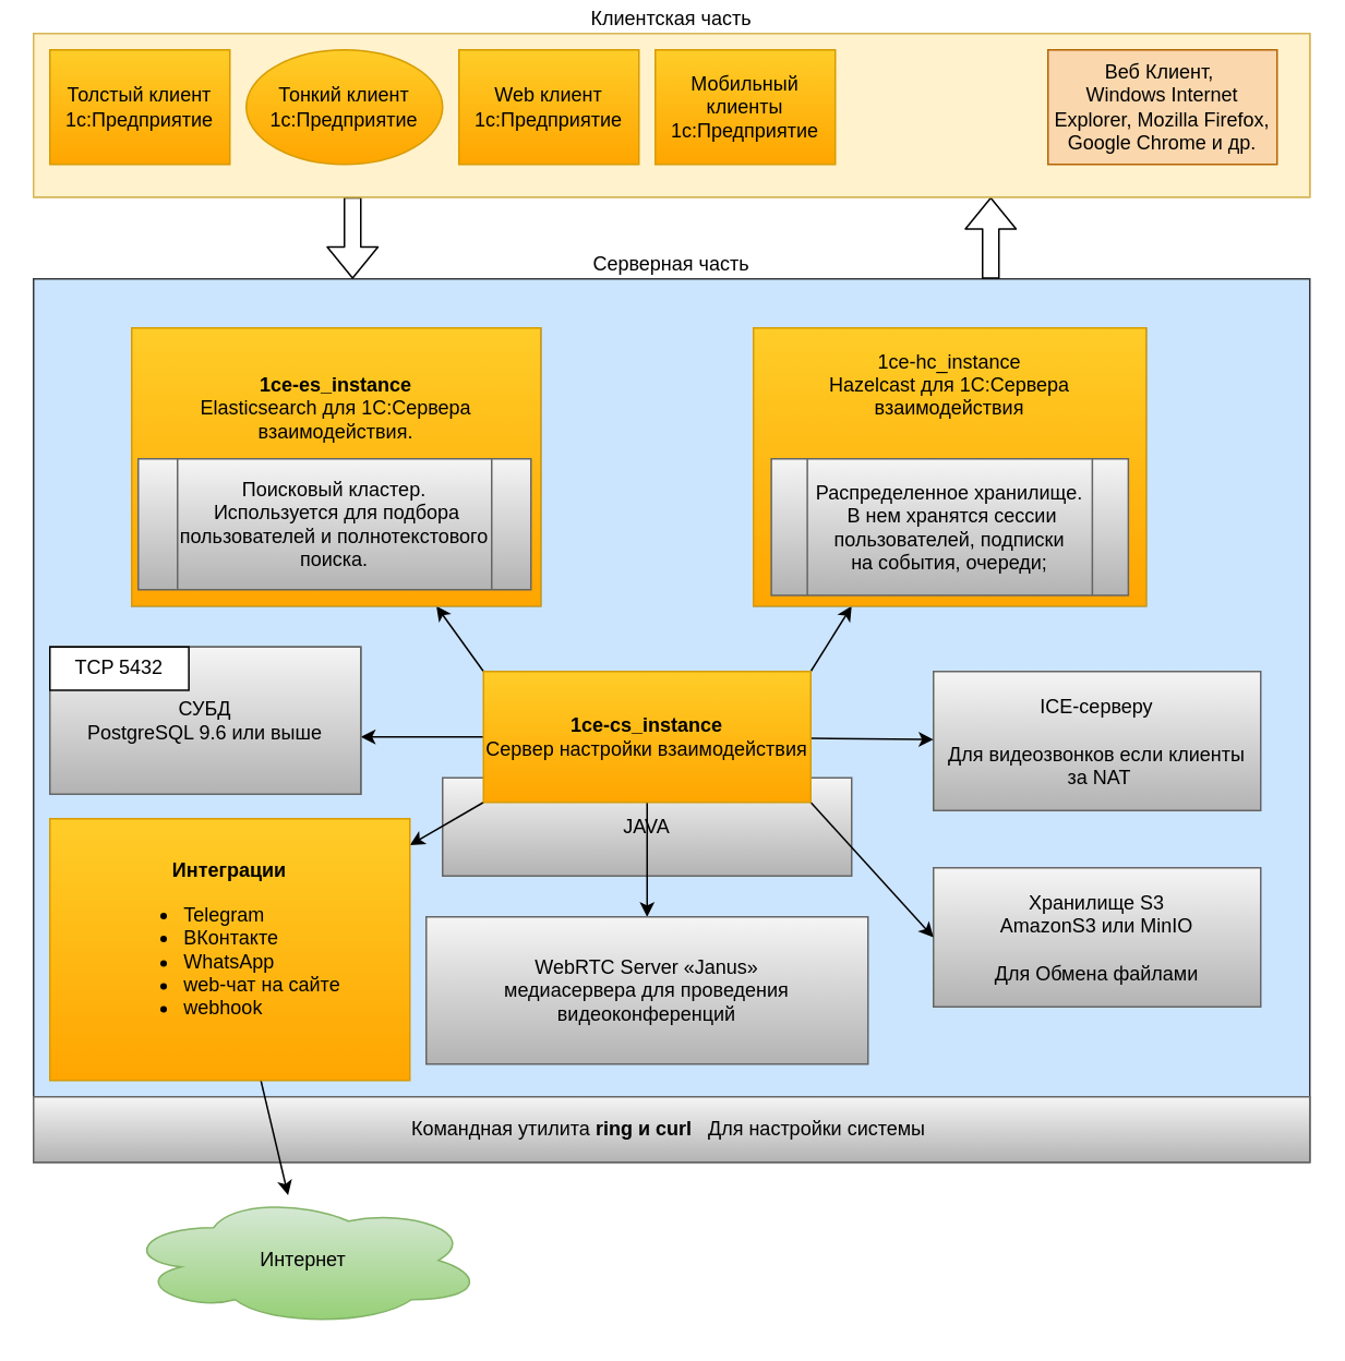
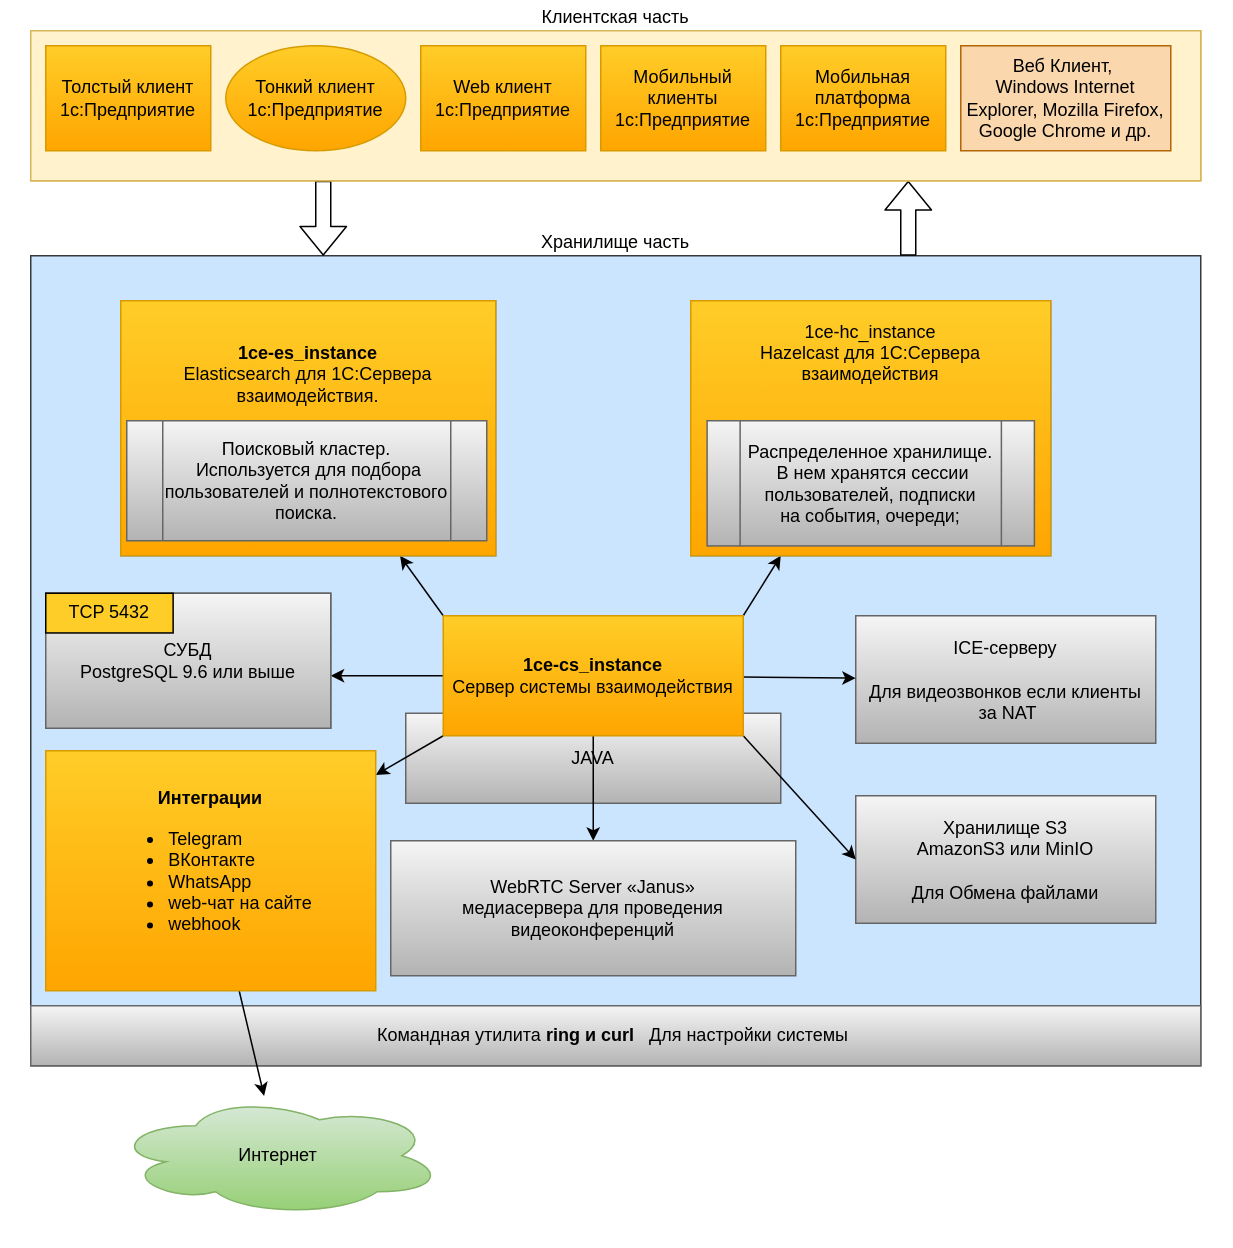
  <mxCell id="0" />
  <mxCell id="1" parent="0" />
- <mxCell id="2" value="&lt;span class=&quot;Bold&quot;&gt;Серверная&amp;nbsp;часть&lt;br&gt;&lt;/span&gt;" style="rounded=0;whiteSpace=wrap;html=1;labelPosition=center;verticalLabelPosition=top;align=center;verticalAlign=bottom;fillColor=#cce5ff;strokeColor=#36393d;" vertex="1" parent="1"><mxGeometry x="20" y="170" width="780" height="540" as="geometry" /></mxCell>
+ <mxCell id="2" value="&lt;span class=&quot;Bold&quot;&gt;Хранилище&amp;nbsp;часть&lt;br&gt;&lt;/span&gt;" style="rounded=0;whiteSpace=wrap;html=1;labelPosition=center;verticalLabelPosition=top;align=center;verticalAlign=bottom;fillColor=#cce5ff;strokeColor=#36393d;" vertex="1" parent="1"><mxGeometry x="20" y="170" width="780" height="540" as="geometry" /></mxCell>
  <mxCell id="3" value="" style="shape=flexArrow;endArrow=classic;html=1;exitX=0.25;exitY=1;exitDx=0;exitDy=0;entryX=0.25;entryY=0;entryDx=0;entryDy=0;" edge="1" parent="1" source="24" target="2"><mxGeometry width="50" height="50" relative="1" as="geometry"><mxPoint x="180" y="200" as="sourcePoint" /><mxPoint x="230" y="150" as="targetPoint" /></mxGeometry></mxCell>
  <mxCell id="4" value="" style="shape=flexArrow;endArrow=classic;html=1;exitX=0.75;exitY=0;exitDx=0;exitDy=0;entryX=0.75;entryY=1;entryDx=0;entryDy=0;" edge="1" parent="1" source="2" target="24"><mxGeometry width="50" height="50" relative="1" as="geometry"><mxPoint x="560" y="220" as="sourcePoint" /><mxPoint x="610" y="170" as="targetPoint" /></mxGeometry></mxCell>
  <mxCell id="5" value="Хранилище S3&lt;br&gt;AmazonS3 или MinIO&lt;br&gt;&lt;br&gt;Для Обмена файлами" style="rounded=0;whiteSpace=wrap;html=1;fillColor=#f5f5f5;gradientColor=#b3b3b3;strokeColor=#666666;" vertex="1" parent="1"><mxGeometry x="570" y="530" width="200" height="85" as="geometry" /></mxCell>
  <mxCell id="6" value="Командная утилита &lt;b&gt;ring и&amp;nbsp;&lt;span style=&quot;background-color: initial;&quot;&gt;curl&amp;nbsp; &amp;nbsp;&lt;/span&gt;&lt;/b&gt;Для настройки системы&amp;nbsp;" style="rounded=0;whiteSpace=wrap;html=1;fillColor=#f5f5f5;gradientColor=#b3b3b3;strokeColor=#666666;" vertex="1" parent="1"><mxGeometry x="20" y="670" width="780" height="40" as="geometry" /></mxCell>
  <mxCell id="7" value="ICE-серверу&lt;br&gt;&lt;br&gt;Для&amp;nbsp;видеозвонков если клиенты&lt;br&gt;&amp;nbsp;за NAT" style="rounded=0;whiteSpace=wrap;html=1;fillColor=#f5f5f5;gradientColor=#b3b3b3;strokeColor=#666666;" vertex="1" parent="1"><mxGeometry x="570" y="410" width="200" height="85" as="geometry" /></mxCell>
  <mxCell id="8" value="" style="group;fillColor=#fff2cc;strokeColor=#d6b656;container=0;" vertex="1" connectable="0" parent="1"><mxGeometry x="20" y="20" width="780" height="100" as="geometry" /></mxCell>
  <mxCell id="9" value="JAVA" style="rounded=0;whiteSpace=wrap;html=1;fillColor=#f5f5f5;strokeColor=#666666;gradientColor=#b3b3b3;" vertex="1" parent="1"><mxGeometry x="270" y="475" width="250" height="60" as="geometry" /></mxCell>
  <mxCell id="10" style="edgeStyle=none;html=1;exitX=0;exitY=1;exitDx=0;exitDy=0;" edge="1" parent="1" source="17" target="22"><mxGeometry relative="1" as="geometry" /></mxCell>
  <mxCell id="11" style="edgeStyle=none;html=1;entryX=1;entryY=0.611;entryDx=0;entryDy=0;entryPerimeter=0;" edge="1" parent="1" source="17" target="35"><mxGeometry relative="1" as="geometry" /></mxCell>
  <mxCell id="12" style="edgeStyle=none;html=1;exitX=0;exitY=0;exitDx=0;exitDy=0;" edge="1" parent="1" source="17" target="33"><mxGeometry relative="1" as="geometry" /></mxCell>
  <mxCell id="13" style="edgeStyle=none;html=1;exitX=1;exitY=0;exitDx=0;exitDy=0;entryX=0.25;entryY=1;entryDx=0;entryDy=0;" edge="1" parent="1" source="17" target="31"><mxGeometry relative="1" as="geometry" /></mxCell>
  <mxCell id="14" style="edgeStyle=none;html=1;" edge="1" parent="1" source="17" target="7"><mxGeometry relative="1" as="geometry" /></mxCell>
  <mxCell id="15" style="edgeStyle=none;html=1;exitX=1;exitY=1;exitDx=0;exitDy=0;entryX=0;entryY=0.5;entryDx=0;entryDy=0;" edge="1" parent="1" source="17" target="5"><mxGeometry relative="1" as="geometry" /></mxCell>
  <mxCell id="16" style="edgeStyle=none;html=1;exitX=0.5;exitY=1;exitDx=0;exitDy=0;" edge="1" parent="1" source="17" target="37"><mxGeometry relative="1" as="geometry" /></mxCell>
- <mxCell id="17" value="&lt;b&gt;1ce-cs_instance&lt;/b&gt;&lt;br&gt;Сервер настройки взаимодействия" style="rounded=0;whiteSpace=wrap;html=1;noLabel=0;fillColor=#ffcd28;strokeColor=#d79b00;gradientColor=#ffa500;" vertex="1" parent="1"><mxGeometry x="295" y="410" width="200" height="80" as="geometry" /></mxCell>
+ <mxCell id="17" value="&lt;b&gt;1ce-cs_instance&lt;/b&gt;&lt;br&gt;Сервер системы взаимодействия" style="rounded=0;whiteSpace=wrap;html=1;noLabel=0;fillColor=#ffcd28;strokeColor=#d79b00;gradientColor=#ffa500;" vertex="1" parent="1"><mxGeometry x="295" y="410" width="200" height="80" as="geometry" /></mxCell>
  <mxCell id="18" value="" style="group;fillColor=#f5f5f5;gradientColor=#b3b3b3;strokeColor=#666666;container=0;" vertex="1" connectable="0" parent="1"><mxGeometry x="30" y="395" width="190" height="90" as="geometry" /></mxCell>
  <mxCell id="19" value="" style="group;fillColor=#dae8fc;gradientColor=#7ea6e0;strokeColor=#6c8ebf;container=0;" vertex="1" connectable="0" parent="1"><mxGeometry x="460" y="200" width="240" height="170" as="geometry" /></mxCell>
  <mxCell id="20" value="" style="group;fillColor=#dae8fc;gradientColor=#7ea6e0;strokeColor=#6c8ebf;container=0;" vertex="1" connectable="0" parent="1"><mxGeometry x="80" y="200" width="250" height="170" as="geometry" /></mxCell>
  <mxCell id="21" style="edgeStyle=none;html=1;" edge="1" parent="1" source="22" target="23"><mxGeometry relative="1" as="geometry" /></mxCell>
  <mxCell id="22" value="&lt;div style=&quot;&quot;&gt;&lt;span style=&quot;background-color: initial;&quot;&gt;&lt;b&gt;Интеграции&lt;/b&gt;&lt;/span&gt;&lt;/div&gt;&lt;div style=&quot;text-align: left;&quot;&gt;&lt;ul&gt;&lt;li&gt;&lt;span style=&quot;background-color: initial;&quot;&gt;Telegram&lt;/span&gt;&lt;/li&gt;&lt;li&gt;ВКонтакте&lt;/li&gt;&lt;li&gt;WhatsApp&lt;/li&gt;&lt;li&gt;web-чат на сайте&lt;/li&gt;&lt;li&gt;webhook&lt;/li&gt;&lt;/ul&gt;&lt;/div&gt;" style="rounded=0;whiteSpace=wrap;html=1;fillColor=#ffcd28;gradientColor=#ffa500;strokeColor=#d79b00;" vertex="1" parent="1"><mxGeometry x="30" y="500" width="220" height="160" as="geometry" /></mxCell>
  <mxCell id="23" value="Интернет" style="ellipse;shape=cloud;whiteSpace=wrap;html=1;fillColor=#d5e8d4;gradientColor=#97d077;strokeColor=#82b366;" vertex="1" parent="1"><mxGeometry x="75" y="730" width="220" height="80" as="geometry" /></mxCell>
  <mxCell id="24" value="&lt;span class=&quot;Bold&quot;&gt;Клиентская часть&lt;br&gt;&lt;/span&gt;" style="rounded=0;whiteSpace=wrap;html=1;labelPosition=center;verticalLabelPosition=top;align=center;verticalAlign=bottom;fillColor=#fff2cc;strokeColor=#d6b656;" vertex="1" parent="1"><mxGeometry x="20" y="20" width="780" height="100" as="geometry" /></mxCell>
  <mxCell id="25" value="Web клиент&lt;br&gt;1с:Предприятие" style="rounded=0;whiteSpace=wrap;html=1;fillColor=#ffcd28;strokeColor=#d79b00;gradientColor=#ffa500;" vertex="1" parent="1"><mxGeometry x="280" y="30" width="110" height="70" as="geometry" /></mxCell>
  <mxCell id="26" value="Веб Клиент,&amp;nbsp;&lt;br&gt;Windows Internet Explorer, Mozilla Firefox, Google Chrome и др." style="rounded=0;whiteSpace=wrap;html=1;fillColor=#fad7ac;strokeColor=#b46504;" vertex="1" parent="1"><mxGeometry x="640" y="30" width="140" height="70" as="geometry" /></mxCell>
  <mxCell id="27" value="Тонкий клиент&lt;br&gt;1с:Предприятие" style="ellipse;whiteSpace=wrap;html=1;fillColor=#ffcd28;strokeColor=#d79b00;gradientColor=#ffa500;" vertex="1" parent="1"><mxGeometry x="150" y="30" width="120" height="70" as="geometry" /></mxCell>
+ <mxCell id="28" value="Мобильная платформа&lt;br&gt;1с:Предприятие" style="rounded=0;whiteSpace=wrap;html=1;fillColor=#ffcd28;strokeColor=#d79b00;gradientColor=#ffa500;" vertex="1" parent="1"><mxGeometry x="520" y="30" width="110" height="70" as="geometry" /></mxCell>
  <mxCell id="29" value="Толстый клиент&lt;br&gt;1с:Предприятие" style="rounded=0;whiteSpace=wrap;html=1;fillColor=#ffcd28;strokeColor=#d79b00;gradientColor=#ffa500;" vertex="1" parent="1"><mxGeometry x="30" y="30" width="110" height="70" as="geometry" /></mxCell>
  <mxCell id="30" value="Мобильный клиенты&lt;br&gt;1с:Предприятие" style="rounded=0;whiteSpace=wrap;html=1;fillColor=#ffcd28;strokeColor=#d79b00;gradientColor=#ffa500;" vertex="1" parent="1"><mxGeometry x="400" y="30" width="110" height="70" as="geometry" /></mxCell>
  <mxCell id="31" value="1ce-hc_instance&lt;br&gt;Hazelcast для 1С:Сервера взаимодействия&lt;br&gt;&lt;br&gt;&lt;br&gt;&lt;br&gt;&lt;br&gt;&lt;br&gt;&lt;br&gt;&lt;br&gt;" style="rounded=0;whiteSpace=wrap;html=1;labelPosition=center;verticalLabelPosition=middle;align=center;verticalAlign=middle;fillColor=#ffcd28;gradientColor=#ffa500;strokeColor=#d79b00;" vertex="1" parent="1"><mxGeometry x="460" y="200" width="240.0" height="170" as="geometry" /></mxCell>
  <mxCell id="32" value="Распределенное хранилище.&lt;br&gt;&amp;nbsp;В&amp;nbsp;нем хранятся сессии пользователей, подписки на&amp;nbsp;события, очереди;" style="shape=process;whiteSpace=wrap;html=1;backgroundOutline=1;fillColor=#f5f5f5;gradientColor=#b3b3b3;strokeColor=#666666;" vertex="1" parent="1"><mxGeometry x="470.909" y="280" width="218.182" height="83.46" as="geometry" /></mxCell>
  <mxCell id="33" value="&lt;b&gt;1ce-es_instance&lt;/b&gt;&lt;br&gt;Elasticsearch для 1С:Сервера взаимодействия.&lt;br&gt;&lt;br&gt;&lt;br&gt;&lt;br&gt;&lt;br&gt;&lt;br&gt;" style="rounded=0;whiteSpace=wrap;html=1;fillColor=#ffcd28;gradientColor=#ffa500;strokeColor=#d79b00;" vertex="1" parent="1"><mxGeometry x="80" y="200" width="250" height="170" as="geometry" /></mxCell>
  <mxCell id="34" value="Поисковый кластер.&lt;br&gt;&amp;nbsp;Используется для подбора пользователей и&amp;nbsp;полнотекстового поиска." style="shape=process;whiteSpace=wrap;html=1;backgroundOutline=1;fillColor=#f5f5f5;gradientColor=#b3b3b3;strokeColor=#666666;" vertex="1" parent="1"><mxGeometry x="84" y="280" width="240" height="80" as="geometry" /></mxCell>
  <mxCell id="35" value="СУБД&lt;br&gt;PostgreSQL 9.6 или выше" style="rounded=0;whiteSpace=wrap;html=1;fillColor=#f5f5f5;gradientColor=#b3b3b3;strokeColor=#666666;" vertex="1" parent="1"><mxGeometry x="30" y="395" width="190.0" height="90" as="geometry" /></mxCell>
- <mxCell id="36" value="TCP 5432" style="rounded=0;whiteSpace=wrap;html=1;" vertex="1" parent="1"><mxGeometry x="30" y="395" width="84.916" height="26.471" as="geometry" /></mxCell>
+ <mxCell id="36" value="TCP 5432" style="rounded=0;whiteSpace=wrap;html=1;fillColor=#ffcd28;" vertex="1" parent="1"><mxGeometry x="30" y="395" width="84.916" height="26.471" as="geometry" /></mxCell>
  <mxCell id="37" value="&lt;div&gt;WebRTC Server «Janus»&lt;/div&gt;&lt;div&gt;медиасервера для проведения видеоконференций&lt;/div&gt;" style="rounded=0;whiteSpace=wrap;html=1;fillColor=#f5f5f5;gradientColor=#b3b3b3;strokeColor=#666666;" vertex="1" parent="1"><mxGeometry x="260" y="560" width="270" height="90" as="geometry" /></mxCell>
